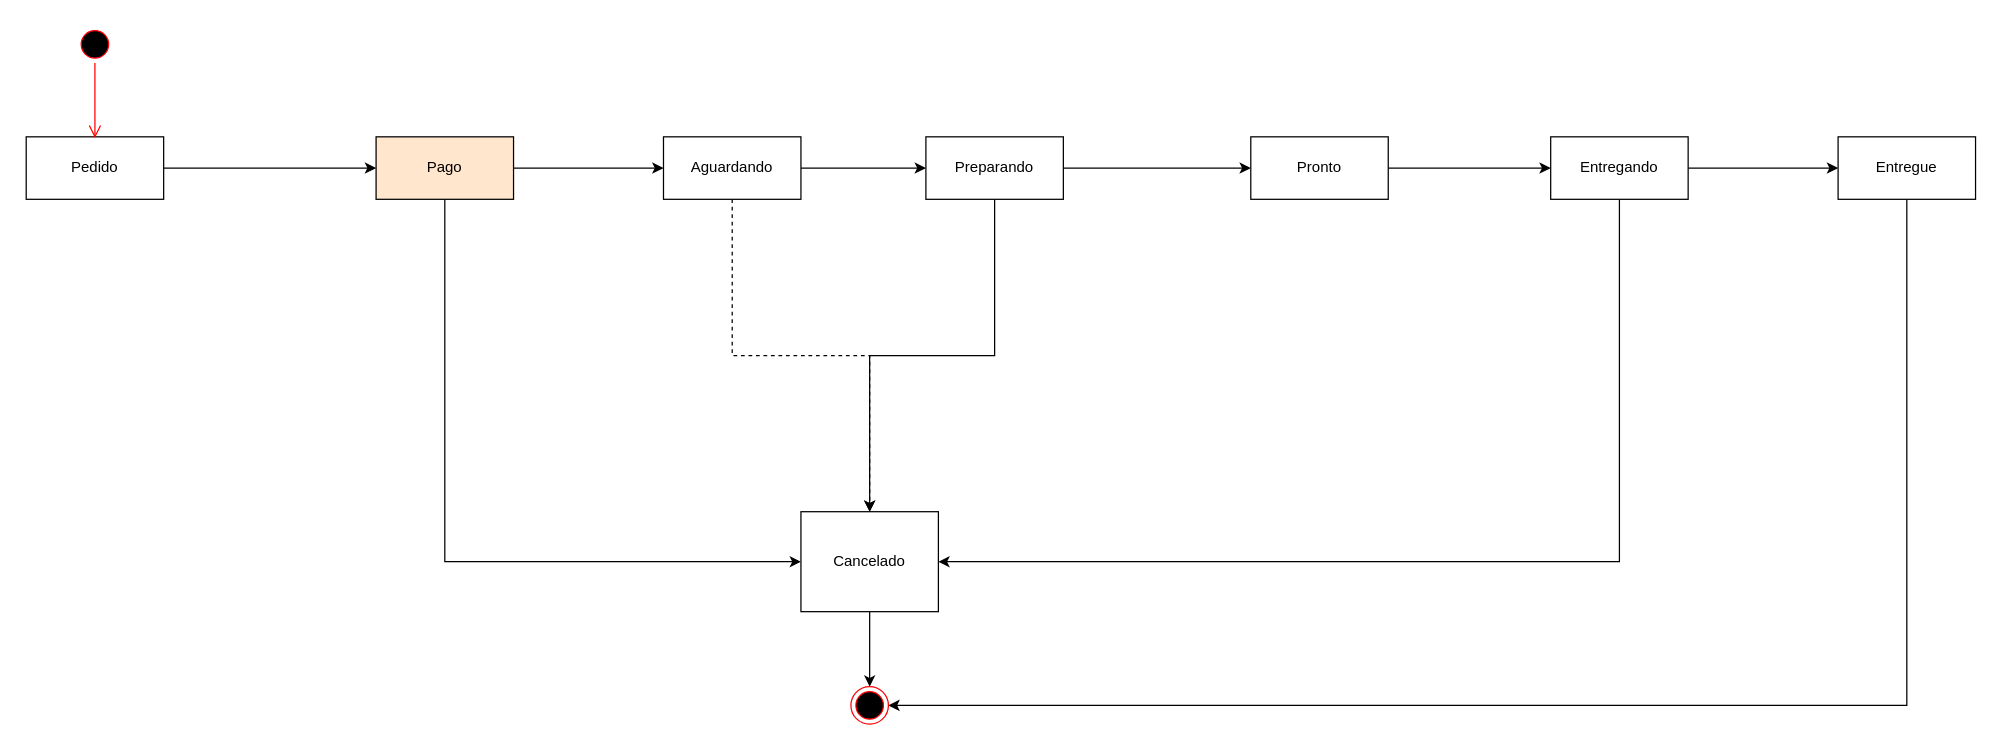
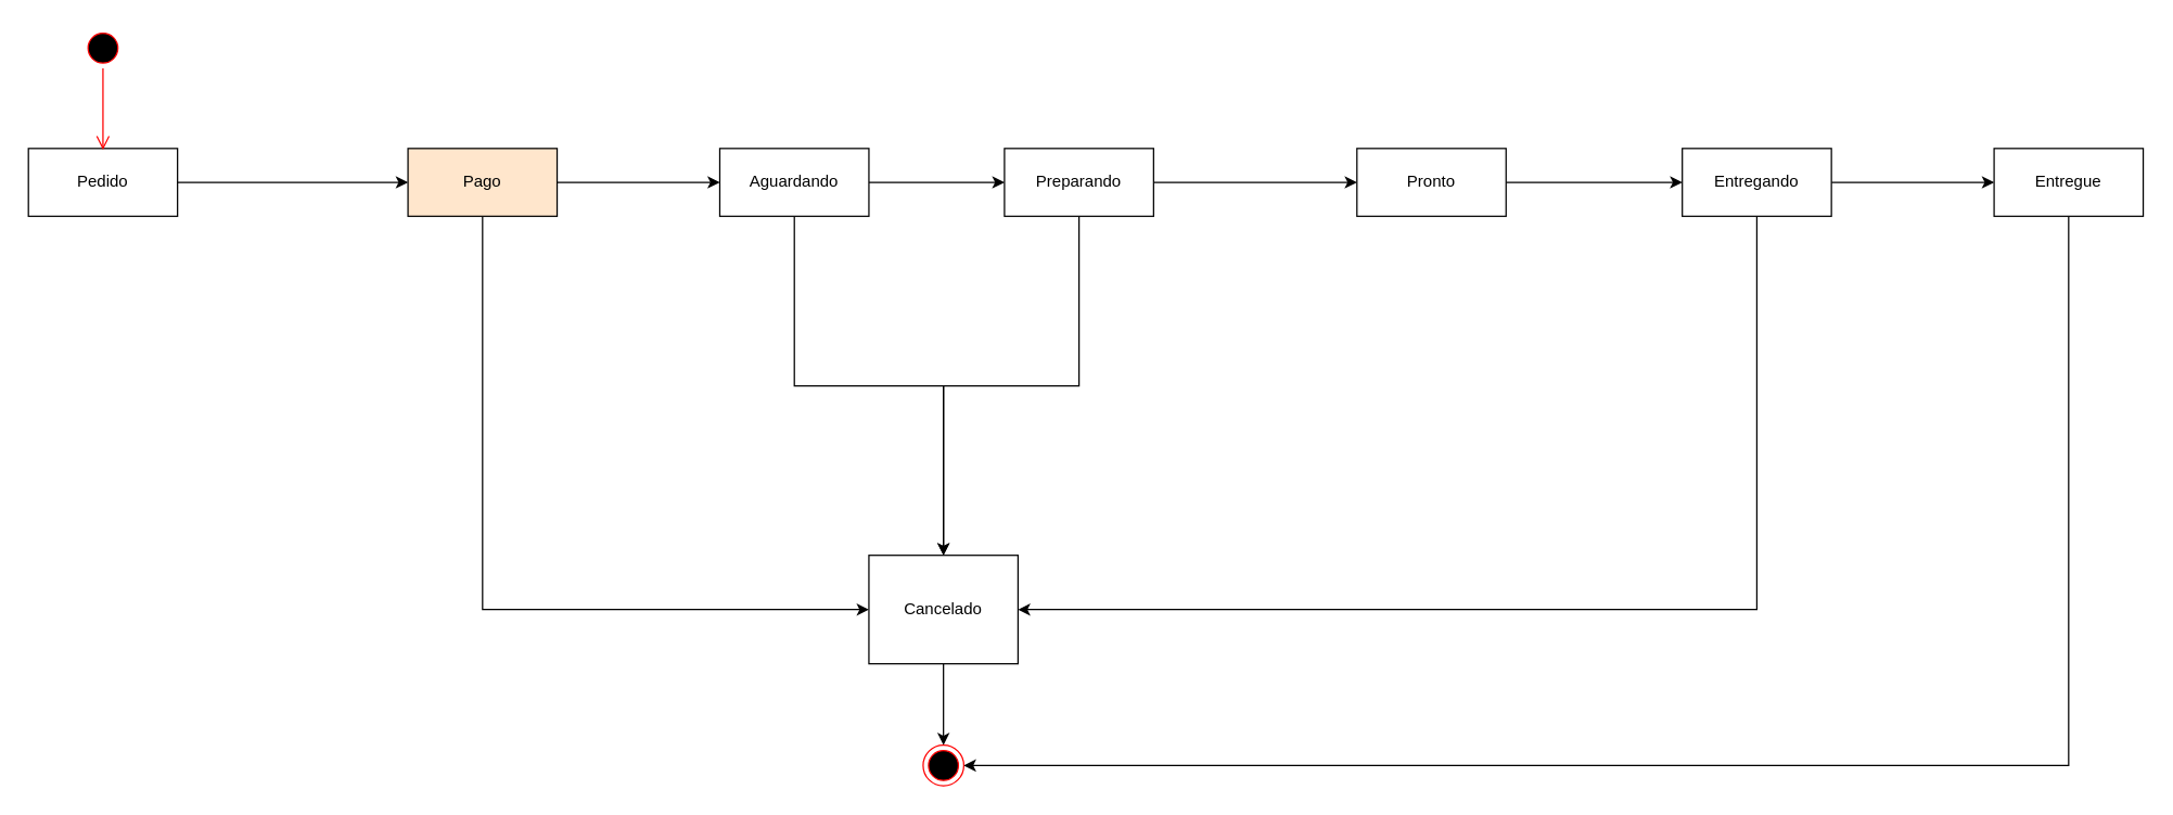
  <mxCell id="0" />
  <mxCell id="1" parent="0" />
  <mxCell id="2" style="edgeStyle=orthogonalEdgeStyle;rounded=0;orthogonalLoop=1;jettySize=auto;html=1;exitX=1;exitY=0.5;exitDx=0;exitDy=0;entryX=0;entryY=0.5;entryDx=0;entryDy=0;" edge="1" parent="1" source="3" target="6"><mxGeometry relative="1" as="geometry" /></mxCell>
  <mxCell id="3" value="Pedido" style="html=1;whiteSpace=wrap;" vertex="1" parent="1"><mxGeometry x="20" y="109" width="110" height="50" as="geometry" /></mxCell>
  <mxCell id="4" style="edgeStyle=orthogonalEdgeStyle;rounded=0;orthogonalLoop=1;jettySize=auto;html=1;exitX=1;exitY=0.5;exitDx=0;exitDy=0;entryX=0;entryY=0.5;entryDx=0;entryDy=0;" edge="1" parent="1" source="6" target="19"><mxGeometry relative="1" as="geometry" /></mxCell>
  <mxCell id="5" style="edgeStyle=orthogonalEdgeStyle;rounded=0;orthogonalLoop=1;jettySize=auto;html=1;exitX=0.5;exitY=1;exitDx=0;exitDy=0;entryX=0;entryY=0.5;entryDx=0;entryDy=0;" edge="1" parent="1" source="6" target="21"><mxGeometry relative="1" as="geometry"><mxPoint x="690" y="394" as="targetPoint" /></mxGeometry></mxCell>
  <mxCell id="6" value="Pago" style="html=1;whiteSpace=wrap;fillColor=#ffe6cc;" vertex="1" parent="1"><mxGeometry x="300" y="109" width="110" height="50" as="geometry" /></mxCell>
  <mxCell id="7" style="edgeStyle=orthogonalEdgeStyle;rounded=0;orthogonalLoop=1;jettySize=auto;html=1;exitX=1;exitY=0.5;exitDx=0;exitDy=0;entryX=0;entryY=0.5;entryDx=0;entryDy=0;" edge="1" parent="1" source="9" target="11"><mxGeometry relative="1" as="geometry" /></mxCell>
  <mxCell id="8" style="edgeStyle=orthogonalEdgeStyle;rounded=0;orthogonalLoop=1;jettySize=auto;html=1;exitX=0.5;exitY=1;exitDx=0;exitDy=0;entryX=0.5;entryY=0;entryDx=0;entryDy=0;" edge="1" parent="1" source="9" target="21"><mxGeometry relative="1" as="geometry"><mxPoint x="770" y="394" as="targetPoint" /></mxGeometry></mxCell>
  <mxCell id="9" value="Preparando" style="html=1;whiteSpace=wrap;" vertex="1" parent="1"><mxGeometry x="740" y="109" width="110" height="50" as="geometry" /></mxCell>
  <mxCell id="10" style="edgeStyle=orthogonalEdgeStyle;rounded=0;orthogonalLoop=1;jettySize=auto;html=1;exitX=1;exitY=0.5;exitDx=0;exitDy=0;entryX=0;entryY=0.5;entryDx=0;entryDy=0;" edge="1" parent="1" source="11" target="14"><mxGeometry relative="1" as="geometry" /></mxCell>
  <mxCell id="11" value="Pronto" style="html=1;whiteSpace=wrap;" vertex="1" parent="1"><mxGeometry x="1000" y="109" width="110" height="50" as="geometry" /></mxCell>
  <mxCell id="12" style="edgeStyle=orthogonalEdgeStyle;rounded=0;orthogonalLoop=1;jettySize=auto;html=1;exitX=1;exitY=0.5;exitDx=0;exitDy=0;entryX=0;entryY=0.5;entryDx=0;entryDy=0;" edge="1" parent="1" source="14" target="16"><mxGeometry relative="1" as="geometry" /></mxCell>
  <mxCell id="13" style="edgeStyle=orthogonalEdgeStyle;rounded=0;orthogonalLoop=1;jettySize=auto;html=1;exitX=0.5;exitY=1;exitDx=0;exitDy=0;entryX=1;entryY=0.5;entryDx=0;entryDy=0;" edge="1" parent="1" source="14" target="21"><mxGeometry relative="1" as="geometry"><mxPoint x="770" y="394" as="targetPoint" /></mxGeometry></mxCell>
  <mxCell id="14" value="Entregando" style="html=1;whiteSpace=wrap;" vertex="1" parent="1"><mxGeometry x="1240" y="109" width="110" height="50" as="geometry" /></mxCell>
  <mxCell id="15" style="edgeStyle=orthogonalEdgeStyle;rounded=0;orthogonalLoop=1;jettySize=auto;html=1;exitX=0.5;exitY=1;exitDx=0;exitDy=0;entryX=1;entryY=0.5;entryDx=0;entryDy=0;" edge="1" parent="1" source="16" target="22"><mxGeometry relative="1" as="geometry" /></mxCell>
  <mxCell id="16" value="Entregue" style="html=1;whiteSpace=wrap;" vertex="1" parent="1"><mxGeometry x="1470" y="109" width="110" height="50" as="geometry" /></mxCell>
  <mxCell id="17" style="edgeStyle=orthogonalEdgeStyle;rounded=0;orthogonalLoop=1;jettySize=auto;html=1;exitX=1;exitY=0.5;exitDx=0;exitDy=0;entryX=0;entryY=0.5;entryDx=0;entryDy=0;" edge="1" parent="1" source="19" target="9"><mxGeometry relative="1" as="geometry" /></mxCell>
- <mxCell id="18" style="edgeStyle=orthogonalEdgeStyle;rounded=0;orthogonalLoop=1;jettySize=auto;html=1;exitX=0.5;exitY=1;exitDx=0;exitDy=0;entryX=0.5;entryY=0;entryDx=0;entryDy=0;dashed=1;" edge="1" parent="1" source="19" target="21"><mxGeometry relative="1" as="geometry"><mxPoint x="730" y="359" as="targetPoint" /></mxGeometry></mxCell>
+ <mxCell id="18" style="edgeStyle=orthogonalEdgeStyle;rounded=0;orthogonalLoop=1;jettySize=auto;html=1;exitX=0.5;exitY=1;exitDx=0;exitDy=0;entryX=0.5;entryY=0;entryDx=0;entryDy=0;" edge="1" parent="1" source="19" target="21"><mxGeometry relative="1" as="geometry"><mxPoint x="730" y="359" as="targetPoint" /></mxGeometry></mxCell>
  <mxCell id="19" value="Aguardando" style="html=1;whiteSpace=wrap;" vertex="1" parent="1"><mxGeometry x="530" y="109" width="110" height="50" as="geometry" /></mxCell>
  <mxCell id="20" style="edgeStyle=orthogonalEdgeStyle;rounded=0;orthogonalLoop=1;jettySize=auto;html=1;exitX=0.5;exitY=1;exitDx=0;exitDy=0;entryX=0.5;entryY=0;entryDx=0;entryDy=0;" edge="1" parent="1" source="21" target="22"><mxGeometry relative="1" as="geometry" /></mxCell>
  <mxCell id="21" value="Cancelado" style="html=1;whiteSpace=wrap;" vertex="1" parent="1"><mxGeometry x="640" y="409" width="110" height="80" as="geometry" /></mxCell>
  <mxCell id="22" value="" style="ellipse;html=1;shape=endState;fillColor=#000000;strokeColor=#ff0000;" vertex="1" parent="1"><mxGeometry x="680" y="549" width="30" height="30" as="geometry" /></mxCell>
  <mxCell id="23" value="" style="ellipse;html=1;shape=startState;fillColor=#000000;strokeColor=#ff0000;" vertex="1" parent="1"><mxGeometry x="60" y="20" width="30" height="30" as="geometry" /></mxCell>
  <mxCell id="24" value="" style="edgeStyle=orthogonalEdgeStyle;html=1;verticalAlign=bottom;endArrow=open;endSize=8;strokeColor=#ff0000;rounded=0;" edge="1" source="23" parent="1"><mxGeometry relative="1" as="geometry"><mxPoint x="75" y="110" as="targetPoint" /></mxGeometry></mxCell>
